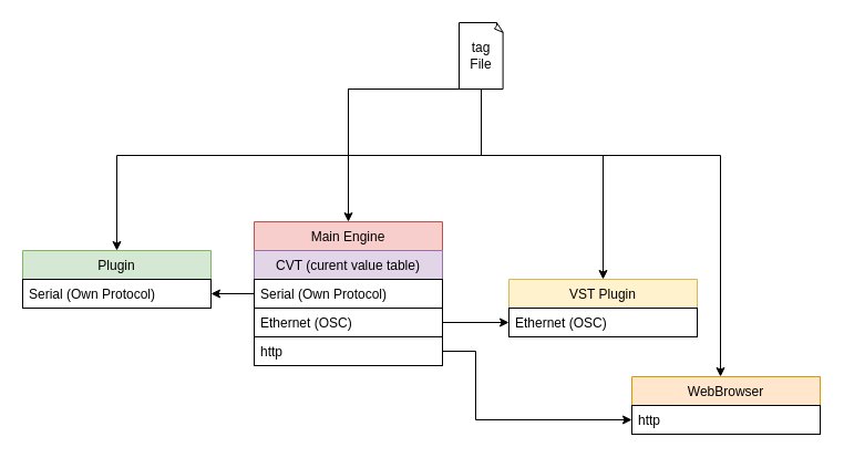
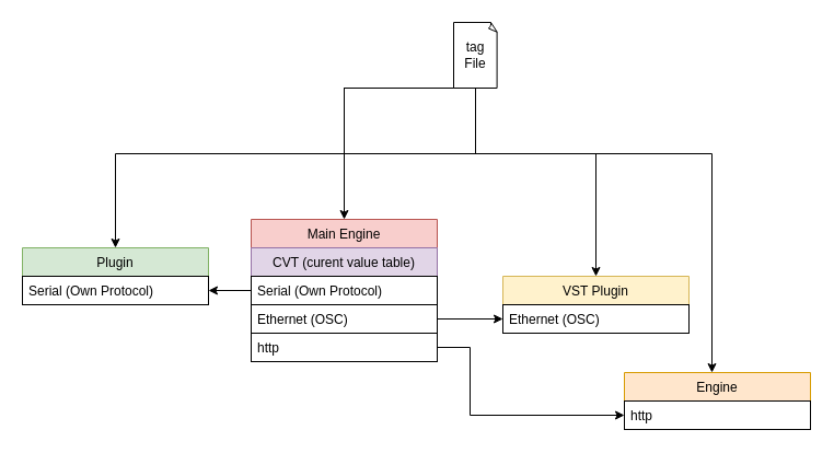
  <mxCell id="0" />
  <mxCell id="1" parent="0" />
  <mxCell id="2" style="edgeStyle=orthogonalEdgeStyle;rounded=0;orthogonalLoop=1;jettySize=auto;html=1;exitX=0.5;exitY=1;exitDx=0;exitDy=0;exitPerimeter=0;entryX=0.5;entryY=0;entryDx=0;entryDy=0;" edge="1" parent="1" source="6" target="7"><mxGeometry relative="1" as="geometry"><Array as="points"><mxPoint x="314" y="140" /><mxPoint x="105" y="140" /></Array></mxGeometry></mxCell>
  <mxCell id="3" style="edgeStyle=orthogonalEdgeStyle;rounded=0;orthogonalLoop=1;jettySize=auto;html=1;exitX=0.5;exitY=1;exitDx=0;exitDy=0;exitPerimeter=0;" edge="1" parent="1" source="6" target="9"><mxGeometry relative="1" as="geometry" /></mxCell>
  <mxCell id="4" style="edgeStyle=orthogonalEdgeStyle;rounded=0;orthogonalLoop=1;jettySize=auto;html=1;exitX=0.5;exitY=1;exitDx=0;exitDy=0;exitPerimeter=0;" edge="1" parent="1" source="6" target="14"><mxGeometry relative="1" as="geometry"><Array as="points"><mxPoint x="314" y="140" /><mxPoint x="544" y="140" /></Array></mxGeometry></mxCell>
  <mxCell id="5" style="edgeStyle=orthogonalEdgeStyle;rounded=0;orthogonalLoop=1;jettySize=auto;html=1;exitX=0.5;exitY=1;exitDx=0;exitDy=0;exitPerimeter=0;" edge="1" parent="1" source="6" target="18"><mxGeometry relative="1" as="geometry"><Array as="points"><mxPoint x="314" y="140" /><mxPoint x="650" y="140" /></Array></mxGeometry></mxCell>
  <mxCell id="6" value="tag File" style="whiteSpace=wrap;html=1;shape=mxgraph.basic.document" vertex="1" parent="1"><mxGeometry x="414" y="20" width="40" height="60" as="geometry" /></mxCell>
  <mxCell id="7" value="Plugin" style="swimlane;fontStyle=0;childLayout=stackLayout;horizontal=1;startSize=26;fillColor=#d5e8d4;horizontalStack=0;resizeParent=1;resizeParentMax=0;resizeLast=0;collapsible=1;marginBottom=0;strokeColor=#82b366;" vertex="1" parent="1"><mxGeometry x="20" y="226" width="170" height="52" as="geometry"><mxRectangle x="310" y="500" width="90" height="26" as="alternateBounds" /></mxGeometry></mxCell>
  <mxCell id="8" value="Serial (Own Protocol)" style="text;fillColor=none;align=left;verticalAlign=top;spacingLeft=4;spacingRight=4;overflow=hidden;rotatable=0;points=[[0,0.5],[1,0.5]];portConstraint=eastwest;strokeColor=#000000;" vertex="1" parent="7"><mxGeometry y="26" width="170" height="26" as="geometry" /></mxCell>
  <mxCell id="9" value="Main Engine" style="swimlane;fontStyle=0;childLayout=stackLayout;horizontal=1;startSize=26;fillColor=#f8cecc;horizontalStack=0;resizeParent=1;resizeParentMax=0;resizeLast=0;collapsible=1;marginBottom=0;strokeColor=#b85450;" vertex="1" parent="1"><mxGeometry x="229" y="200" width="170" height="130" as="geometry"><mxRectangle x="310" y="500" width="90" height="26" as="alternateBounds" /></mxGeometry></mxCell>
  <mxCell id="10" value="CVT (curent value table)" style="swimlane;fontStyle=0;childLayout=stackLayout;horizontal=1;startSize=26;fillColor=#e1d5e7;horizontalStack=0;resizeParent=1;resizeParentMax=0;resizeLast=0;collapsible=1;marginBottom=0;strokeColor=#9673a6;" vertex="1" parent="9"><mxGeometry y="26" width="170" height="104" as="geometry"><mxRectangle y="26" width="170" height="26" as="alternateBounds" /></mxGeometry></mxCell>
  <mxCell id="11" value="Serial (Own Protocol)" style="text;fillColor=none;align=left;verticalAlign=top;spacingLeft=4;spacingRight=4;overflow=hidden;rotatable=0;points=[[0,0.5],[1,0.5]];portConstraint=eastwest;strokeColor=#000000;" vertex="1" parent="10"><mxGeometry y="26" width="170" height="26" as="geometry" /></mxCell>
  <mxCell id="12" value="Ethernet (OSC)" style="text;fillColor=none;align=left;verticalAlign=top;spacingLeft=4;spacingRight=4;overflow=hidden;rotatable=0;points=[[0,0.5],[1,0.5]];portConstraint=eastwest;strokeColor=#000000;" vertex="1" parent="10"><mxGeometry y="52" width="170" height="26" as="geometry" /></mxCell>
  <mxCell id="13" value="http" style="text;fillColor=none;align=left;verticalAlign=top;spacingLeft=4;spacingRight=4;overflow=hidden;rotatable=0;points=[[0,0.5],[1,0.5]];portConstraint=eastwest;strokeColor=#000000;" vertex="1" parent="10"><mxGeometry y="78" width="170" height="26" as="geometry" /></mxCell>
  <mxCell id="14" value="VST Plugin" style="swimlane;fontStyle=0;childLayout=stackLayout;horizontal=1;startSize=26;fillColor=#fff2cc;horizontalStack=0;resizeParent=1;resizeParentMax=0;resizeLast=0;collapsible=1;marginBottom=0;strokeColor=#d6b656;" vertex="1" parent="1"><mxGeometry x="459" y="252" width="170" height="52" as="geometry"><mxRectangle x="310" y="500" width="90" height="26" as="alternateBounds" /></mxGeometry></mxCell>
  <mxCell id="15" value="Ethernet (OSC)" style="text;fillColor=none;align=left;verticalAlign=top;spacingLeft=4;spacingRight=4;overflow=hidden;rotatable=0;points=[[0,0.5],[1,0.5]];portConstraint=eastwest;strokeColor=#000000;" vertex="1" parent="14"><mxGeometry y="26" width="170" height="26" as="geometry" /></mxCell>
  <mxCell id="16" style="edgeStyle=orthogonalEdgeStyle;rounded=0;orthogonalLoop=1;jettySize=auto;html=1;exitX=0;exitY=0.5;exitDx=0;exitDy=0;" edge="1" parent="1" source="11" target="8"><mxGeometry relative="1" as="geometry" /></mxCell>
  <mxCell id="17" style="edgeStyle=orthogonalEdgeStyle;rounded=0;orthogonalLoop=1;jettySize=auto;html=1;exitX=1;exitY=0.5;exitDx=0;exitDy=0;entryX=0;entryY=0.5;entryDx=0;entryDy=0;" edge="1" parent="1" source="12" target="15"><mxGeometry relative="1" as="geometry" /></mxCell>
- <mxCell id="18" value="WebBrowser" style="swimlane;fontStyle=0;childLayout=stackLayout;horizontal=1;startSize=26;fillColor=#ffe6cc;horizontalStack=0;resizeParent=1;resizeParentMax=0;resizeLast=0;collapsible=1;marginBottom=0;strokeColor=#d79b00;" vertex="1" parent="1"><mxGeometry x="570" y="340" width="170" height="52" as="geometry"><mxRectangle x="310" y="500" width="90" height="26" as="alternateBounds" /></mxGeometry></mxCell>
+ <mxCell id="18" value="Engine" style="swimlane;fontStyle=0;childLayout=stackLayout;horizontal=1;startSize=26;fillColor=#ffe6cc;horizontalStack=0;resizeParent=1;resizeParentMax=0;resizeLast=0;collapsible=1;marginBottom=0;strokeColor=#d79b00;" vertex="1" parent="1"><mxGeometry x="570" y="340" width="170" height="52" as="geometry"><mxRectangle x="310" y="500" width="90" height="26" as="alternateBounds" /></mxGeometry></mxCell>
  <mxCell id="19" value="http" style="text;fillColor=none;align=left;verticalAlign=top;spacingLeft=4;spacingRight=4;overflow=hidden;rotatable=0;points=[[0,0.5],[1,0.5]];portConstraint=eastwest;strokeColor=#000000;" vertex="1" parent="18"><mxGeometry y="26" width="170" height="26" as="geometry" /></mxCell>
  <mxCell id="20" style="edgeStyle=orthogonalEdgeStyle;rounded=0;orthogonalLoop=1;jettySize=auto;html=1;exitX=1;exitY=0.5;exitDx=0;exitDy=0;entryX=0;entryY=0.5;entryDx=0;entryDy=0;" edge="1" parent="1" source="13" target="19"><mxGeometry relative="1" as="geometry"><Array as="points"><mxPoint x="429" y="317" /><mxPoint x="429" y="379" /></Array></mxGeometry></mxCell>
